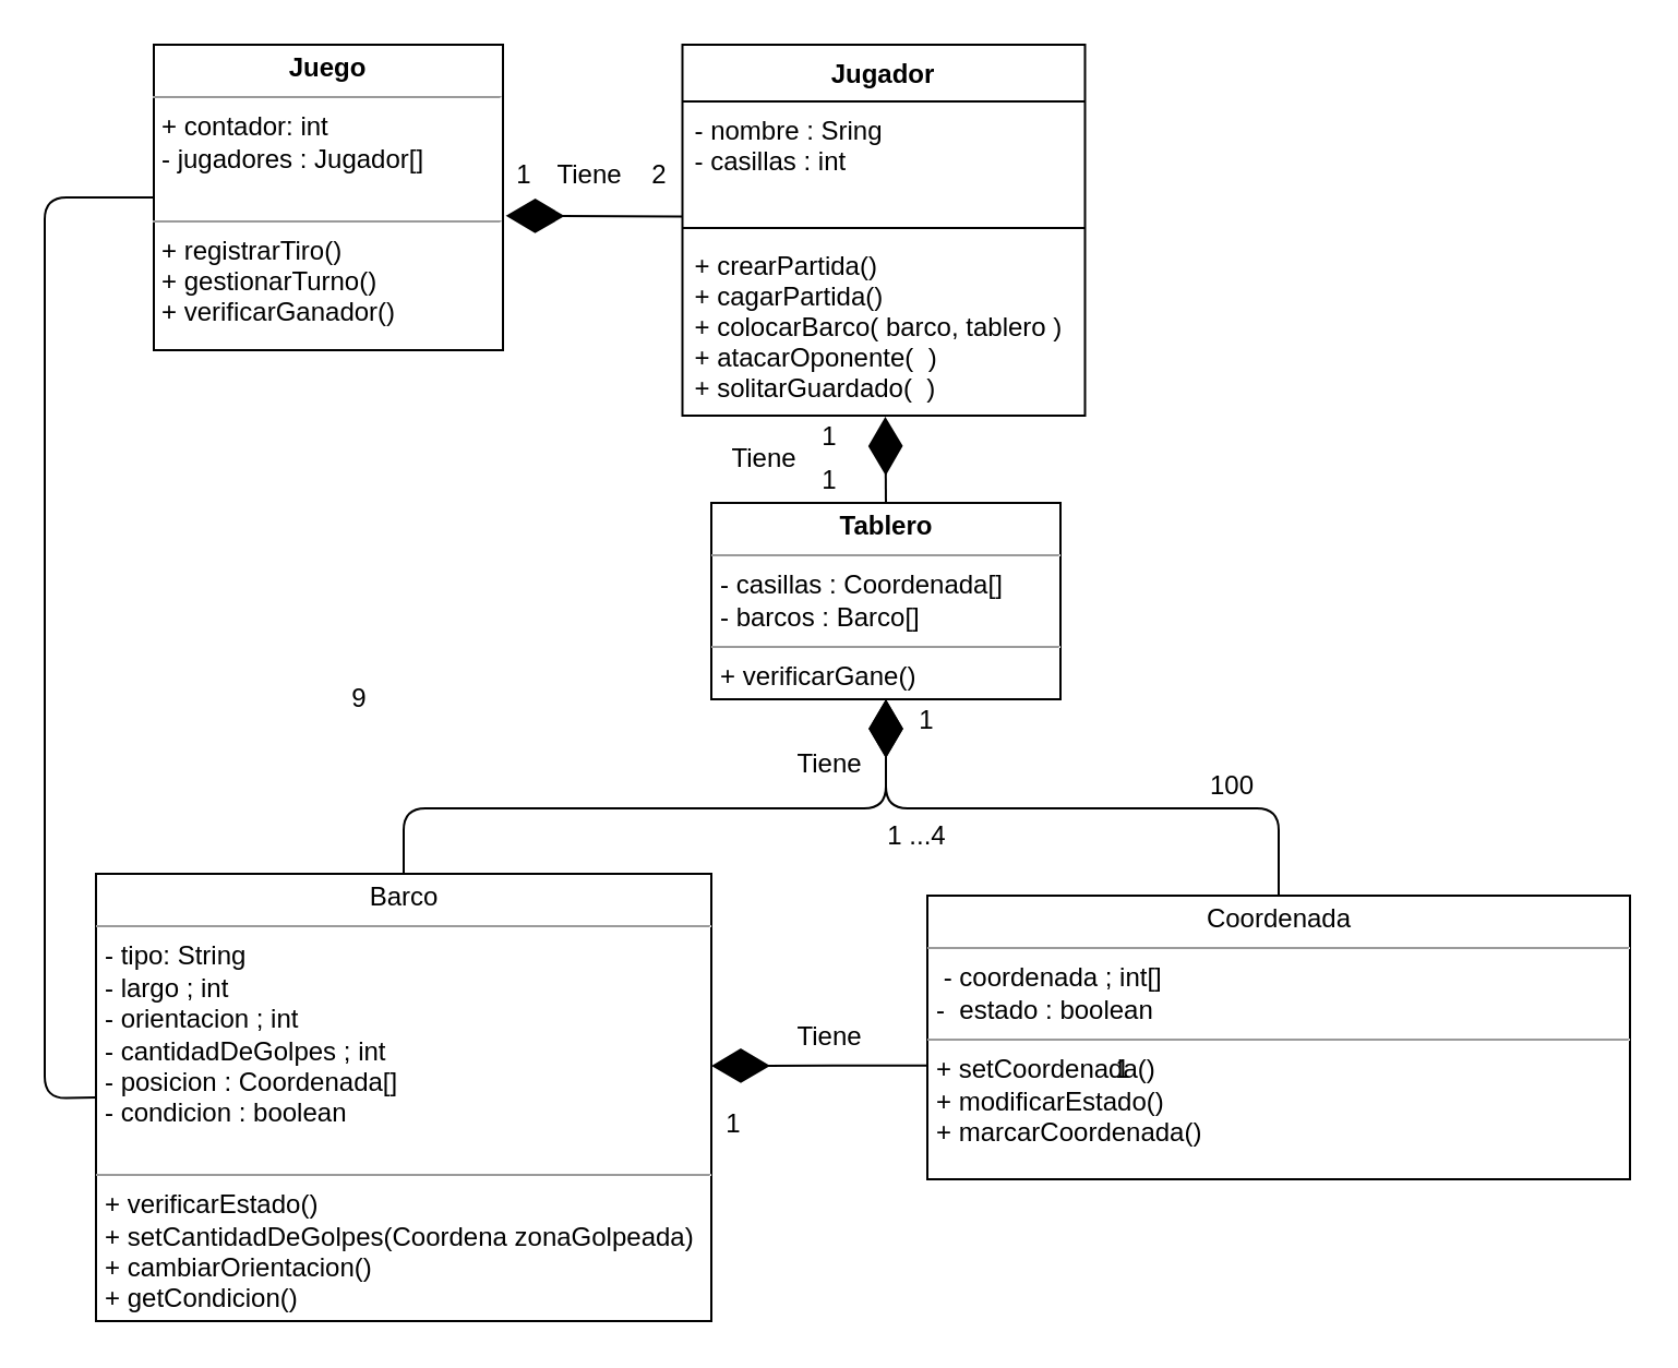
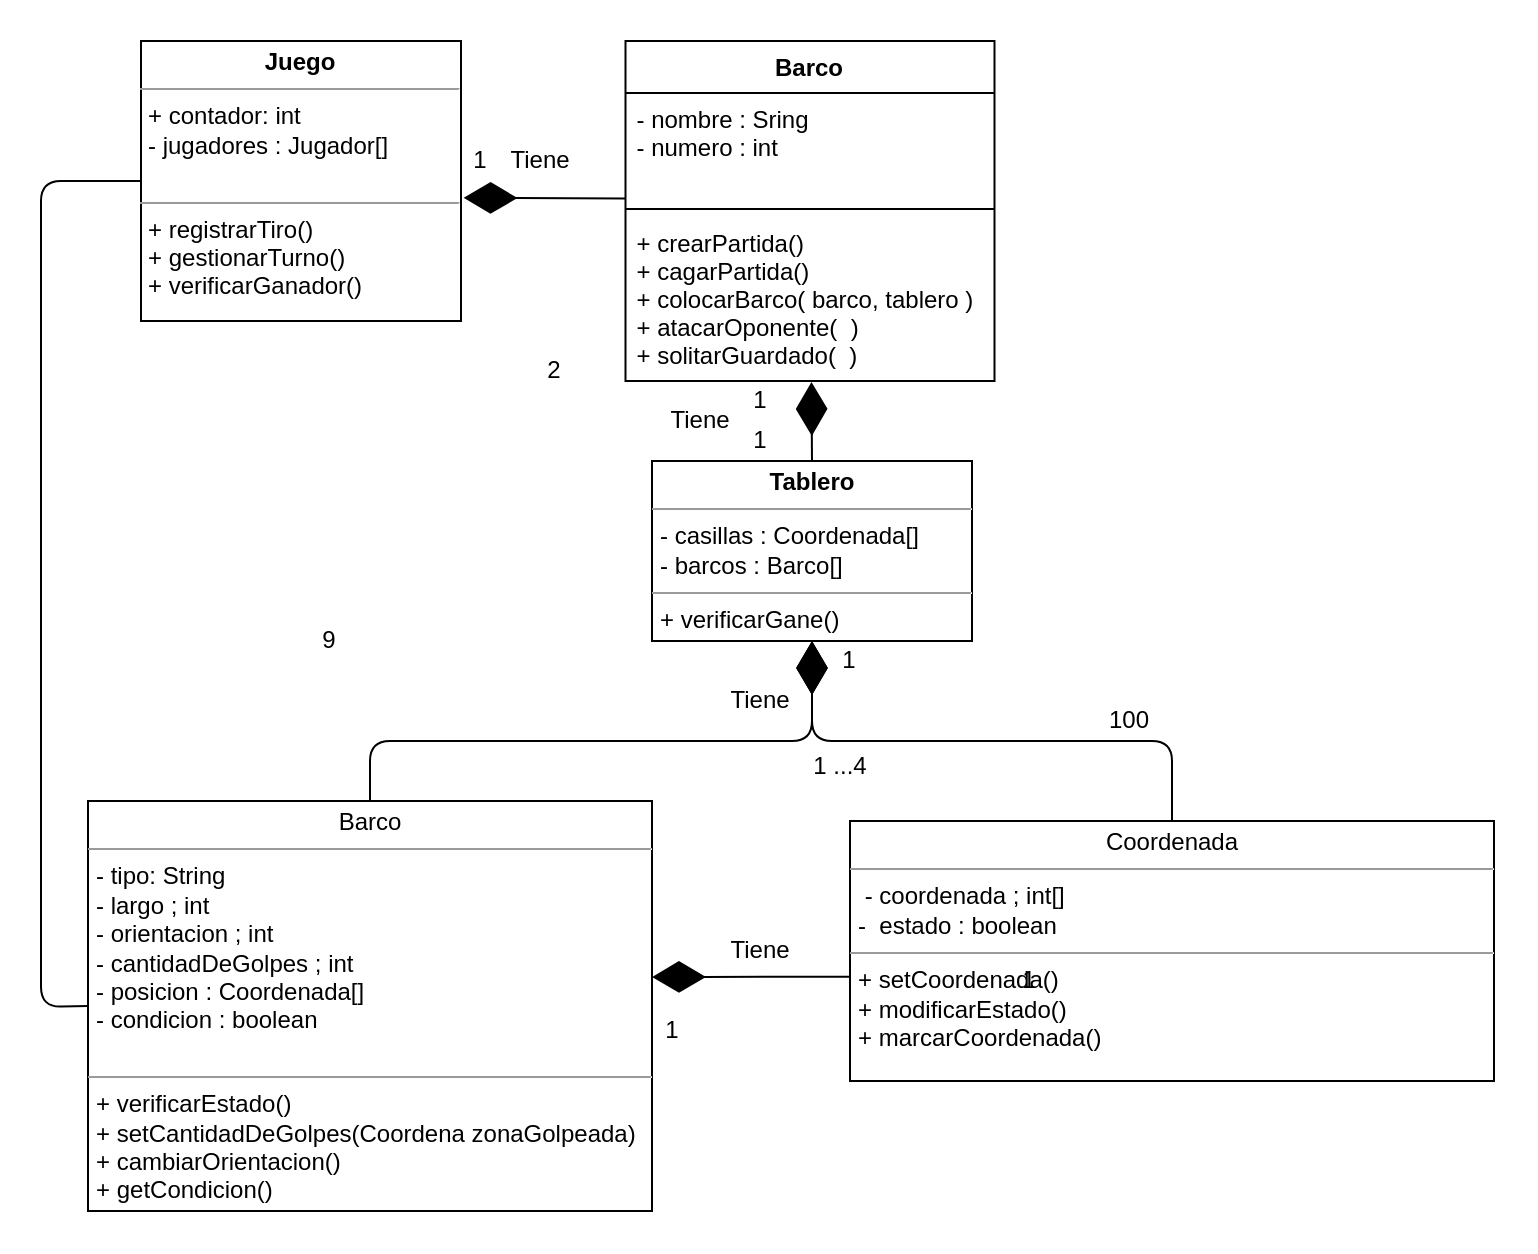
  <mxCell id="0" />
  <mxCell id="1" parent="0" />
  <mxCell id="2" value="1" style="text;html=1;strokeColor=none;fillColor=none;align=center;verticalAlign=middle;whiteSpace=wrap;rounded=0;" parent="1" vertex="1"><mxGeometry x="325.5" y="505" width="20" height="20" as="geometry" /></mxCell>
  <mxCell id="3" value="&lt;p style=&quot;margin: 0px ; margin-top: 4px ; text-align: center&quot;&gt;Barco&lt;/p&gt;&lt;hr size=&quot;1&quot;&gt;&lt;p style=&quot;margin: 0px ; margin-left: 4px&quot;&gt;&lt;span&gt;- tipo: String&lt;/span&gt;&lt;/p&gt;&lt;p style=&quot;margin: 0px ; margin-left: 4px&quot;&gt;- largo ; int&amp;nbsp;&lt;/p&gt;&lt;p style=&quot;margin: 0px ; margin-left: 4px&quot;&gt;- orientacion ; int&lt;/p&gt;&lt;p style=&quot;margin: 0px ; margin-left: 4px&quot;&gt;- cantidadDeGolpes ; int&lt;/p&gt;&lt;p style=&quot;margin: 0px ; margin-left: 4px&quot;&gt;- posicion : Coordenada[]&lt;/p&gt;&lt;p style=&quot;margin: 0px ; margin-left: 4px&quot;&gt;- condicion : boolean&lt;/p&gt;&lt;p style=&quot;margin: 0px ; margin-left: 4px&quot;&gt;&lt;br&gt;&lt;/p&gt;&lt;hr size=&quot;1&quot;&gt;&lt;p style=&quot;margin: 0px ; margin-left: 4px&quot;&gt;+ verificarEstado()&lt;/p&gt;&lt;p style=&quot;margin: 0px ; margin-left: 4px&quot;&gt;+ setCantidadDeGolpes(Coordena zonaGolpeada)&lt;/p&gt;&lt;p style=&quot;margin: 0px ; margin-left: 4px&quot;&gt;+ cambiarOrientacion()&lt;/p&gt;&lt;p style=&quot;margin: 0px ; margin-left: 4px&quot;&gt;+ getCondicion()&lt;/p&gt;&lt;p style=&quot;margin: 0px ; margin-left: 4px&quot;&gt;&amp;nbsp;&lt;/p&gt;&lt;p style=&quot;margin: 0px ; margin-left: 4px&quot;&gt;&lt;br&gt;&lt;/p&gt;" style="verticalAlign=top;align=left;overflow=fill;fontSize=12;fontFamily=Helvetica;html=1;" parent="1" vertex="1"><mxGeometry x="43.5" y="400" width="282" height="205" as="geometry" /></mxCell>
  <mxCell id="4" value="&lt;p style=&quot;margin: 0px ; margin-top: 4px ; text-align: center&quot;&gt;Coordenada&lt;/p&gt;&lt;hr size=&quot;1&quot;&gt;&lt;p style=&quot;margin: 0px ; margin-left: 4px&quot;&gt;&amp;nbsp;- coordenada ; int[]&lt;/p&gt;&lt;p style=&quot;margin: 0px ; margin-left: 4px&quot;&gt;-&amp;nbsp; estado : boolean&lt;/p&gt;&lt;hr size=&quot;1&quot;&gt;&lt;p style=&quot;margin: 0px ; margin-left: 4px&quot;&gt;+ setCoordenada()&lt;/p&gt;&lt;p style=&quot;margin: 0px ; margin-left: 4px&quot;&gt;&lt;span&gt;+ modificarEstado()&lt;/span&gt;&lt;br&gt;&lt;/p&gt;&lt;p style=&quot;margin: 0px ; margin-left: 4px&quot;&gt;&lt;span&gt;+ marcarCoordenada()&lt;/span&gt;&lt;/p&gt;&lt;p style=&quot;margin: 0px ; margin-left: 4px&quot;&gt;&lt;br&gt;&lt;/p&gt;" style="verticalAlign=top;align=left;overflow=fill;fontSize=12;fontFamily=Helvetica;html=1;" parent="1" vertex="1"><mxGeometry x="424.5" y="410" width="322" height="130" as="geometry" /></mxCell>
  <mxCell id="5" value="1" style="text;html=1;strokeColor=none;fillColor=none;align=center;verticalAlign=middle;whiteSpace=wrap;rounded=0;" parent="1" vertex="1"><mxGeometry x="410.5" y="320" width="27" height="20" as="geometry" /></mxCell>
  <mxCell id="6" value="1 ...4" style="text;html=1;strokeColor=none;fillColor=none;align=center;verticalAlign=middle;whiteSpace=wrap;rounded=0;" parent="1" vertex="1"><mxGeometry x="399.5" y="370" width="40" height="25" as="geometry" /></mxCell>
  <mxCell id="7" value="1" style="text;html=1;strokeColor=none;fillColor=none;align=center;verticalAlign=middle;whiteSpace=wrap;rounded=0;" parent="1" vertex="1"><mxGeometry x="500.5" y="480" width="27" height="20" as="geometry" /></mxCell>
  <mxCell id="8" value="100" style="text;html=1;strokeColor=none;fillColor=none;align=center;verticalAlign=middle;whiteSpace=wrap;rounded=0;" parent="1" vertex="1"><mxGeometry x="550.5" y="350" width="27" height="20" as="geometry" /></mxCell>
  <mxCell id="9" value="&lt;p style=&quot;margin: 0px ; margin-top: 4px ; text-align: center&quot;&gt;&lt;b&gt;Tablero&lt;/b&gt;&lt;/p&gt;&lt;hr size=&quot;1&quot;&gt;&lt;p style=&quot;margin: 0px ; margin-left: 4px&quot;&gt;- casillas : Coordenada[]&lt;/p&gt;&lt;p style=&quot;margin: 0px ; margin-left: 4px&quot;&gt;- barcos : Barco[]&lt;span&gt;&amp;nbsp;&lt;/span&gt;&lt;/p&gt;&lt;hr size=&quot;1&quot;&gt;&lt;p style=&quot;margin: 0px ; margin-left: 4px&quot;&gt;+ verificarGane()&lt;/p&gt;" style="verticalAlign=top;align=left;overflow=fill;fontSize=12;fontFamily=Helvetica;html=1;" parent="1" vertex="1"><mxGeometry x="325.5" y="230" width="160" height="90" as="geometry" /></mxCell>
  <mxCell id="10" value="" style="endArrow=diamondThin;endFill=1;endSize=24;html=1;entryX=0.5;entryY=1;entryDx=0;entryDy=0;exitX=0.5;exitY=0;exitDx=0;exitDy=0;" parent="1" source="3" target="9" edge="1"><mxGeometry width="160" relative="1" as="geometry"><mxPoint x="80.5" y="330" as="sourcePoint" /><mxPoint x="240.5" y="330" as="targetPoint" /><Array as="points"><mxPoint x="184.5" y="370" /><mxPoint x="405.5" y="370" /></Array></mxGeometry></mxCell>
  <mxCell id="11" value="" style="endArrow=diamondThin;endFill=1;endSize=24;html=1;exitX=0.5;exitY=0;exitDx=0;exitDy=0;entryX=0.5;entryY=1;entryDx=0;entryDy=0;" parent="1" source="4" target="9" edge="1"><mxGeometry width="160" relative="1" as="geometry"><mxPoint x="194.5" y="410" as="sourcePoint" /><mxPoint x="400.5" y="410" as="targetPoint" /><Array as="points"><mxPoint x="585.5" y="370" /><mxPoint x="405.5" y="370" /></Array></mxGeometry></mxCell>
  <mxCell id="12" value="9" style="text;html=1;strokeColor=none;fillColor=none;align=center;verticalAlign=middle;whiteSpace=wrap;rounded=0;" parent="1" vertex="1"><mxGeometry x="150.5" y="310" width="27" height="20" as="geometry" /></mxCell>
  <mxCell id="13" value="" style="endArrow=diamondThin;endFill=1;endSize=24;html=1;exitX=-0.001;exitY=0.599;exitDx=0;exitDy=0;exitPerimeter=0;" parent="1" source="4" edge="1"><mxGeometry width="160" relative="1" as="geometry"><mxPoint x="419.5" y="488" as="sourcePoint" /><mxPoint x="325.5" y="488" as="targetPoint" /></mxGeometry></mxCell>
- <mxCell id="14" value="Jugador" style="swimlane;fontStyle=1;align=center;verticalAlign=top;childLayout=stackLayout;horizontal=1;startSize=26;horizontalStack=0;resizeParent=1;resizeParentMax=0;resizeLast=0;collapsible=1;marginBottom=0;" parent="1" vertex="1"><mxGeometry x="312.25" y="20" width="184.5" height="170" as="geometry" /></mxCell>
- <mxCell id="15" value="- nombre : Sring&#10;- casillas : int&#10;" style="text;strokeColor=none;fillColor=none;align=left;verticalAlign=top;spacingLeft=4;spacingRight=4;overflow=hidden;rotatable=0;points=[[0,0.5],[1,0.5]];portConstraint=eastwest;" parent="14" vertex="1"><mxGeometry y="26" width="184.5" height="54" as="geometry" /></mxCell>
+ <mxCell id="14" value="Barco" style="swimlane;fontStyle=1;align=center;verticalAlign=top;childLayout=stackLayout;horizontal=1;startSize=26;horizontalStack=0;resizeParent=1;resizeParentMax=0;resizeLast=0;collapsible=1;marginBottom=0;" parent="1" vertex="1"><mxGeometry x="312.25" y="20" width="184.5" height="170" as="geometry" /></mxCell>
+ <mxCell id="15" value="- nombre : Sring&#10;- numero : int&#10;" style="text;strokeColor=none;fillColor=none;align=left;verticalAlign=top;spacingLeft=4;spacingRight=4;overflow=hidden;rotatable=0;points=[[0,0.5],[1,0.5]];portConstraint=eastwest;" parent="14" vertex="1"><mxGeometry y="26" width="184.5" height="54" as="geometry" /></mxCell>
  <mxCell id="16" value="" style="line;strokeWidth=1;fillColor=none;align=left;verticalAlign=middle;spacingTop=-1;spacingLeft=3;spacingRight=3;rotatable=0;labelPosition=right;points=[];portConstraint=eastwest;" parent="14" vertex="1"><mxGeometry y="80" width="184.5" height="8" as="geometry" /></mxCell>
  <mxCell id="17" value="+ crearPartida()&#10;+ cagarPartida()&#10;+ colocarBarco( barco, tablero )&#10;+ atacarOponente(  )&#10;+ solitarGuardado(  )" style="text;strokeColor=none;fillColor=none;align=left;verticalAlign=top;spacingLeft=4;spacingRight=4;overflow=hidden;rotatable=0;points=[[0,0.5],[1,0.5]];portConstraint=eastwest;" parent="14" vertex="1"><mxGeometry y="88" width="184.5" height="82" as="geometry" /></mxCell>
  <mxCell id="18" value="&lt;p style=&quot;margin: 0px ; margin-top: 4px ; text-align: center&quot;&gt;&lt;b&gt;Juego&lt;/b&gt;&lt;/p&gt;&lt;hr size=&quot;1&quot;&gt;&lt;p style=&quot;margin: 0px ; margin-left: 4px&quot;&gt;+ contador: int&lt;br&gt;&lt;/p&gt;&lt;p style=&quot;margin: 0px ; margin-left: 4px&quot;&gt;- jugadores : Jugador[]&lt;/p&gt;&lt;p style=&quot;margin: 0px ; margin-left: 4px&quot;&gt;&lt;br&gt;&lt;/p&gt;&lt;hr size=&quot;1&quot;&gt;&lt;p style=&quot;margin: 0px ; margin-left: 4px&quot;&gt;+ registrarTiro()&lt;/p&gt;&lt;p style=&quot;margin: 0px ; margin-left: 4px&quot;&gt;+ gestionarTurno()&lt;/p&gt;&lt;p style=&quot;margin: 0px ; margin-left: 4px&quot;&gt;+ verificarGanador()&lt;br&gt;&lt;/p&gt;" style="verticalAlign=top;align=left;overflow=fill;fontSize=12;fontFamily=Helvetica;html=1;" parent="1" vertex="1"><mxGeometry x="70" y="20" width="160" height="140" as="geometry" /></mxCell>
  <mxCell id="19" value="" style="endArrow=diamondThin;endFill=1;endSize=24;html=1;entryX=1.008;entryY=0.56;entryDx=0;entryDy=0;entryPerimeter=0;exitX=-0.001;exitY=0.978;exitDx=0;exitDy=0;exitPerimeter=0;" parent="1" source="15" target="18" edge="1"><mxGeometry width="160" relative="1" as="geometry"><mxPoint x="312" y="108" as="sourcePoint" /><mxPoint x="181.322" y="220.13" as="targetPoint" /></mxGeometry></mxCell>
  <mxCell id="20" value="1" style="text;html=1;strokeColor=none;fillColor=none;align=center;verticalAlign=middle;whiteSpace=wrap;rounded=0;" parent="1" vertex="1"><mxGeometry x="230" y="70" width="20" height="20" as="geometry" /></mxCell>
- <mxCell id="21" value="2" style="text;html=1;strokeColor=none;fillColor=none;align=center;verticalAlign=middle;whiteSpace=wrap;rounded=0;" parent="1" vertex="1"><mxGeometry x="292.25" y="70" width="20" height="20" as="geometry" /></mxCell>
+ <mxCell id="21" value="2" style="text;html=1;strokeColor=none;fillColor=none;align=center;verticalAlign=middle;whiteSpace=wrap;rounded=0;" parent="1" vertex="1"><mxGeometry x="267.25" y="175" width="20" height="20" as="geometry" /></mxCell>
  <mxCell id="22" value="Tiene" style="text;html=1;strokeColor=none;fillColor=none;align=center;verticalAlign=middle;whiteSpace=wrap;rounded=0;" parent="1" vertex="1"><mxGeometry x="260" y="70" width="20" height="20" as="geometry" /></mxCell>
  <mxCell id="23" value="Tiene" style="text;html=1;strokeColor=none;fillColor=none;align=center;verticalAlign=middle;whiteSpace=wrap;rounded=0;" parent="1" vertex="1"><mxGeometry x="370" y="340" width="20" height="20" as="geometry" /></mxCell>
  <mxCell id="24" value="Tiene" style="text;html=1;strokeColor=none;fillColor=none;align=center;verticalAlign=middle;whiteSpace=wrap;rounded=0;" parent="1" vertex="1"><mxGeometry x="370" y="465" width="20" height="20" as="geometry" /></mxCell>
  <mxCell id="25" value="" style="endArrow=diamondThin;endFill=1;endSize=24;html=1;entryX=0.504;entryY=1.006;entryDx=0;entryDy=0;entryPerimeter=0;exitX=0.5;exitY=0;exitDx=0;exitDy=0;" parent="1" source="9" target="17" edge="1"><mxGeometry width="160" relative="1" as="geometry"><mxPoint x="323.065" y="118.812" as="sourcePoint" /><mxPoint x="231.28" y="118.4" as="targetPoint" /></mxGeometry></mxCell>
  <mxCell id="26" value="1" style="text;html=1;strokeColor=none;fillColor=none;align=center;verticalAlign=middle;whiteSpace=wrap;rounded=0;" parent="1" vertex="1"><mxGeometry x="370" y="190" width="20" height="20" as="geometry" /></mxCell>
  <mxCell id="27" value="1" style="text;html=1;strokeColor=none;fillColor=none;align=center;verticalAlign=middle;whiteSpace=wrap;rounded=0;" parent="1" vertex="1"><mxGeometry x="370" y="210" width="20" height="20" as="geometry" /></mxCell>
  <mxCell id="28" value="Tiene" style="text;html=1;strokeColor=none;fillColor=none;align=center;verticalAlign=middle;whiteSpace=wrap;rounded=0;" parent="1" vertex="1"><mxGeometry x="340" y="200" width="20" height="20" as="geometry" /></mxCell>
  <mxCell id="29" value="" style="endArrow=none;html=1;exitX=0;exitY=0.5;exitDx=0;exitDy=0;entryX=0;entryY=0.5;entryDx=0;entryDy=0;" parent="1" source="18" target="3" edge="1"><mxGeometry width="50" height="50" relative="1" as="geometry"><mxPoint x="330" y="340" as="sourcePoint" /><mxPoint x="380" y="290" as="targetPoint" /><Array as="points"><mxPoint x="20" y="90" /><mxPoint x="20" y="503" /></Array></mxGeometry></mxCell>
